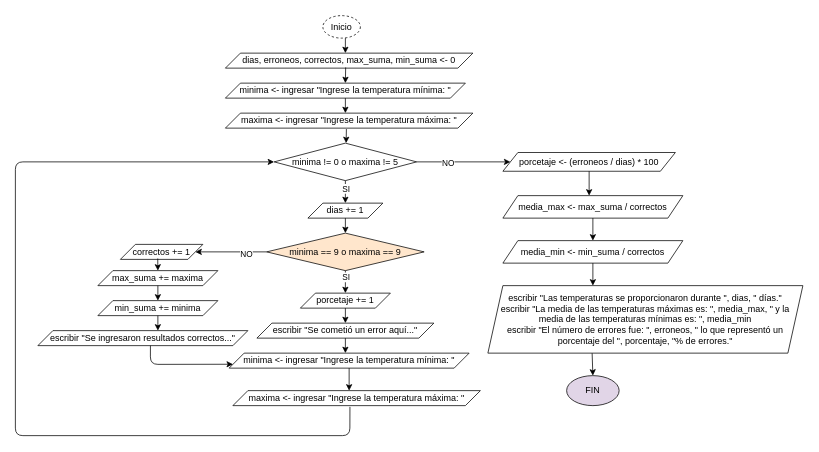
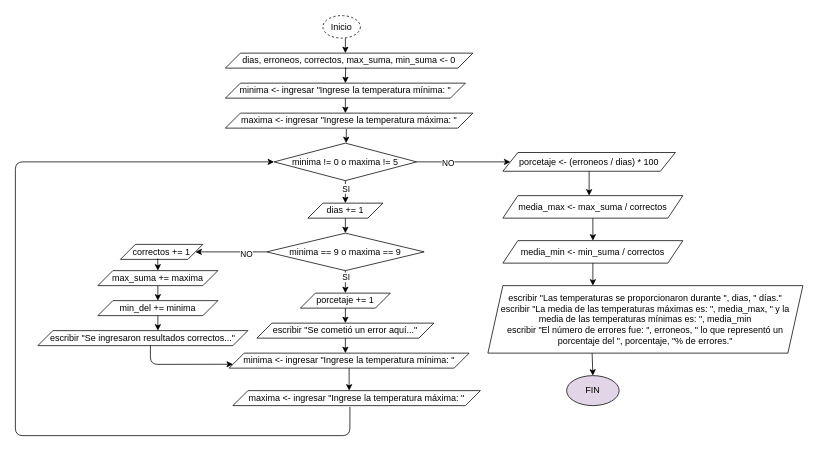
  <mxCell id="0" />
  <mxCell id="1" parent="0" />
  <mxCell id="2" value="Inicio" style="ellipse;whiteSpace=wrap;html=1;dashed=1;" vertex="1" parent="1"><mxGeometry x="430" y="20" width="50" height="30" as="geometry" /></mxCell>
  <mxCell id="3" value="" style="endArrow=classic;html=1;exitX=0.6;exitY=1;exitDx=0;exitDy=0;exitPerimeter=0;" edge="1" parent="1" source="2"><mxGeometry width="50" height="50" relative="1" as="geometry"><mxPoint x="460" y="110" as="sourcePoint" /><mxPoint x="460" y="70" as="targetPoint" /></mxGeometry></mxCell>
  <mxCell id="4" value="dias, erroneos, correctos, max_suma, min_suma &amp;lt;- 0" style="shape=parallelogram;perimeter=parallelogramPerimeter;whiteSpace=wrap;html=1;fixedSize=1;" vertex="1" parent="1"><mxGeometry x="300" y="70" width="330" height="20" as="geometry" /></mxCell>
  <mxCell id="5" value="" style="endArrow=classic;html=1;exitX=0.486;exitY=0.954;exitDx=0;exitDy=0;exitPerimeter=0;" edge="1" parent="1" source="4"><mxGeometry width="50" height="50" relative="1" as="geometry"><mxPoint x="470" y="200" as="sourcePoint" /><mxPoint x="460" y="110" as="targetPoint" /></mxGeometry></mxCell>
  <mxCell id="6" value="minima &amp;lt;- ingresar &quot;Ingrese la temperatura mínima: &quot;" style="shape=parallelogram;perimeter=parallelogramPerimeter;whiteSpace=wrap;html=1;fixedSize=1;" vertex="1" parent="1"><mxGeometry x="300" y="110" width="320" height="20" as="geometry" /></mxCell>
  <mxCell id="7" value="" style="endArrow=classic;html=1;exitX=0.5;exitY=1;exitDx=0;exitDy=0;" edge="1" parent="1" source="6"><mxGeometry width="50" height="50" relative="1" as="geometry"><mxPoint x="470" y="190" as="sourcePoint" /><mxPoint x="460" y="150" as="targetPoint" /></mxGeometry></mxCell>
  <mxCell id="8" value="maxima &amp;lt;- ingresar &quot;Ingrese la temperatura máxima: &quot;" style="shape=parallelogram;perimeter=parallelogramPerimeter;whiteSpace=wrap;html=1;fixedSize=1;" vertex="1" parent="1"><mxGeometry x="300" y="150" width="330" height="20" as="geometry" /></mxCell>
  <mxCell id="9" value="" style="endArrow=classic;html=1;exitX=0.489;exitY=1.062;exitDx=0;exitDy=0;exitPerimeter=0;" edge="1" parent="1" source="8"><mxGeometry width="50" height="50" relative="1" as="geometry"><mxPoint x="470" y="270" as="sourcePoint" /><mxPoint x="461" y="190" as="targetPoint" /></mxGeometry></mxCell>
  <mxCell id="10" value="minima != 0 o maxima != 5" style="rhombus;whiteSpace=wrap;html=1;" vertex="1" parent="1"><mxGeometry x="365" y="190" width="190" height="50" as="geometry" /></mxCell>
  <mxCell id="11" value="" style="endArrow=classic;html=1;exitX=0.5;exitY=1;exitDx=0;exitDy=0;" edge="1" parent="1" source="10"><mxGeometry width="50" height="50" relative="1" as="geometry"><mxPoint x="470" y="310" as="sourcePoint" /><mxPoint x="460" y="270" as="targetPoint" /></mxGeometry></mxCell>
  <mxCell id="12" value="SI" style="edgeLabel;html=1;align=center;verticalAlign=middle;resizable=0;points=[];" vertex="1" connectable="0" parent="11"><mxGeometry x="-0.365" relative="1" as="geometry"><mxPoint as="offset" /></mxGeometry></mxCell>
  <mxCell id="13" value="dias += 1" style="shape=parallelogram;perimeter=parallelogramPerimeter;whiteSpace=wrap;html=1;fixedSize=1;" vertex="1" parent="1"><mxGeometry x="410" y="270" width="100" height="20" as="geometry" /></mxCell>
  <mxCell id="14" value="" style="endArrow=classic;html=1;exitX=0.5;exitY=1;exitDx=0;exitDy=0;" edge="1" parent="1" source="13"><mxGeometry width="50" height="50" relative="1" as="geometry"><mxPoint x="440" y="370" as="sourcePoint" /><mxPoint x="460" y="310" as="targetPoint" /></mxGeometry></mxCell>
- <mxCell id="15" value="minima == 9 o maxima == 9" style="rhombus;whiteSpace=wrap;html=1;fillColor=#ffe6cc;" vertex="1" parent="1"><mxGeometry x="355" y="310" width="210" height="50" as="geometry" /></mxCell>
+ <mxCell id="15" value="minima == 9 o maxima == 9" style="rhombus;whiteSpace=wrap;html=1;" vertex="1" parent="1"><mxGeometry x="355" y="310" width="210" height="50" as="geometry" /></mxCell>
  <mxCell id="16" value="" style="endArrow=classic;html=1;exitX=0.5;exitY=1;exitDx=0;exitDy=0;" edge="1" parent="1" source="15"><mxGeometry width="50" height="50" relative="1" as="geometry"><mxPoint x="430" y="470" as="sourcePoint" /><mxPoint x="460" y="390" as="targetPoint" /></mxGeometry></mxCell>
  <mxCell id="17" value="SI" style="edgeLabel;html=1;align=center;verticalAlign=middle;resizable=0;points=[];" vertex="1" connectable="0" parent="16"><mxGeometry x="-0.474" relative="1" as="geometry"><mxPoint as="offset" /></mxGeometry></mxCell>
  <mxCell id="18" value="porcetaje += 1" style="shape=parallelogram;perimeter=parallelogramPerimeter;whiteSpace=wrap;html=1;fixedSize=1;" vertex="1" parent="1"><mxGeometry x="400" y="390" width="120" height="20" as="geometry" /></mxCell>
  <mxCell id="19" value="" style="endArrow=classic;html=1;exitX=0.5;exitY=1;exitDx=0;exitDy=0;" edge="1" parent="1" source="18"><mxGeometry width="50" height="50" relative="1" as="geometry"><mxPoint x="450" y="510" as="sourcePoint" /><mxPoint x="460" y="430" as="targetPoint" /></mxGeometry></mxCell>
  <mxCell id="20" value="escribir &quot;Se cometió un error aquí...&quot;" style="shape=parallelogram;perimeter=parallelogramPerimeter;whiteSpace=wrap;html=1;fixedSize=1;" vertex="1" parent="1"><mxGeometry x="342" y="430" width="236" height="20" as="geometry" /></mxCell>
  <mxCell id="21" value="" style="endArrow=classic;html=1;exitX=0;exitY=0.5;exitDx=0;exitDy=0;" edge="1" parent="1" source="15"><mxGeometry width="50" height="50" relative="1" as="geometry"><mxPoint x="360" y="400" as="sourcePoint" /><mxPoint x="260" y="335" as="targetPoint" /></mxGeometry></mxCell>
  <mxCell id="22" value="NO" style="edgeLabel;html=1;align=center;verticalAlign=middle;resizable=0;points=[];" vertex="1" connectable="0" parent="21"><mxGeometry x="-0.405" y="2" relative="1" as="geometry"><mxPoint as="offset" /></mxGeometry></mxCell>
  <mxCell id="23" value="correctos += 1" style="shape=parallelogram;perimeter=parallelogramPerimeter;whiteSpace=wrap;html=1;fixedSize=1;" vertex="1" parent="1"><mxGeometry x="160" y="325" width="110" height="20" as="geometry" /></mxCell>
  <mxCell id="24" value="" style="endArrow=classic;html=1;exitX=0.453;exitY=0.941;exitDx=0;exitDy=0;exitPerimeter=0;" edge="1" parent="1" source="23"><mxGeometry width="50" height="50" relative="1" as="geometry"><mxPoint x="300" y="440" as="sourcePoint" /><mxPoint x="210" y="360" as="targetPoint" /></mxGeometry></mxCell>
  <mxCell id="25" value="max_suma += maxima" style="shape=parallelogram;perimeter=parallelogramPerimeter;whiteSpace=wrap;html=1;fixedSize=1;" vertex="1" parent="1"><mxGeometry x="130" y="360" width="160" height="20" as="geometry" /></mxCell>
  <mxCell id="26" value="" style="endArrow=classic;html=1;exitX=0.5;exitY=1;exitDx=0;exitDy=0;" edge="1" parent="1" source="25"><mxGeometry width="50" height="50" relative="1" as="geometry"><mxPoint x="300" y="440" as="sourcePoint" /><mxPoint x="210" y="400" as="targetPoint" /></mxGeometry></mxCell>
- <mxCell id="27" value="min_suma += minima" style="shape=parallelogram;perimeter=parallelogramPerimeter;whiteSpace=wrap;html=1;fixedSize=1;" vertex="1" parent="1"><mxGeometry x="130" y="400" width="160" height="20" as="geometry" /></mxCell>
+ <mxCell id="27" value="min_del += minima" style="shape=parallelogram;perimeter=parallelogramPerimeter;whiteSpace=wrap;html=1;fixedSize=1;" vertex="1" parent="1"><mxGeometry x="130" y="400" width="160" height="20" as="geometry" /></mxCell>
  <mxCell id="28" value="" style="endArrow=classic;html=1;exitX=0.5;exitY=1;exitDx=0;exitDy=0;" edge="1" parent="1" source="27"><mxGeometry width="50" height="50" relative="1" as="geometry"><mxPoint x="300" y="500" as="sourcePoint" /><mxPoint x="210" y="440" as="targetPoint" /></mxGeometry></mxCell>
  <mxCell id="29" value="escribir &quot;Se ingresaron resultados correctos...&quot;" style="shape=parallelogram;perimeter=parallelogramPerimeter;whiteSpace=wrap;html=1;fixedSize=1;" vertex="1" parent="1"><mxGeometry x="50" y="440" width="280" height="20" as="geometry" /></mxCell>
  <mxCell id="30" value="" style="endArrow=classic;html=1;exitX=0.5;exitY=1;exitDx=0;exitDy=0;" edge="1" parent="1" source="20"><mxGeometry width="50" height="50" relative="1" as="geometry"><mxPoint x="270" y="550" as="sourcePoint" /><mxPoint x="460" y="470" as="targetPoint" /></mxGeometry></mxCell>
  <mxCell id="31" value="minima &amp;lt;- ingresar &quot;Ingrese la temperatura mínima: &quot;" style="shape=parallelogram;perimeter=parallelogramPerimeter;whiteSpace=wrap;html=1;fixedSize=1;" vertex="1" parent="1"><mxGeometry x="305" y="470" width="320" height="20" as="geometry" /></mxCell>
  <mxCell id="32" value="" style="endArrow=classic;html=1;exitX=0.5;exitY=1;exitDx=0;exitDy=0;" edge="1" parent="1" source="31"><mxGeometry width="50" height="50" relative="1" as="geometry"><mxPoint x="190" y="330" as="sourcePoint" /><mxPoint x="465" y="520" as="targetPoint" /></mxGeometry></mxCell>
  <mxCell id="33" value="maxima &amp;lt;- ingresar &quot;Ingrese la temperatura máxima: &quot;" style="shape=parallelogram;perimeter=parallelogramPerimeter;whiteSpace=wrap;html=1;fixedSize=1;" vertex="1" parent="1"><mxGeometry x="310" y="520" width="330" height="20" as="geometry" /></mxCell>
  <mxCell id="34" value="" style="endArrow=classic;html=1;exitX=0.536;exitY=1;exitDx=0;exitDy=0;exitPerimeter=0;entryX=0;entryY=0.75;entryDx=0;entryDy=0;" edge="1" parent="1" source="29" target="31"><mxGeometry width="50" height="50" relative="1" as="geometry"><mxPoint x="190" y="480" as="sourcePoint" /><mxPoint x="240" y="430" as="targetPoint" /><Array as="points"><mxPoint x="200" y="485" /></Array></mxGeometry></mxCell>
  <mxCell id="35" value="" style="endArrow=classic;html=1;exitX=0.473;exitY=1.083;exitDx=0;exitDy=0;exitPerimeter=0;entryX=0;entryY=0.5;entryDx=0;entryDy=0;" edge="1" parent="1" source="33" target="10"><mxGeometry width="50" height="50" relative="1" as="geometry"><mxPoint x="360" y="460" as="sourcePoint" /><mxPoint x="410" y="410" as="targetPoint" /><Array as="points"><mxPoint x="466" y="580" /><mxPoint x="20" y="580" /><mxPoint x="20" y="215" /></Array></mxGeometry></mxCell>
  <mxCell id="36" value="" style="endArrow=classic;html=1;exitX=1;exitY=0.5;exitDx=0;exitDy=0;" edge="1" parent="1" source="10"><mxGeometry width="50" height="50" relative="1" as="geometry"><mxPoint x="460" y="320" as="sourcePoint" /><mxPoint x="680" y="215" as="targetPoint" /></mxGeometry></mxCell>
  <mxCell id="37" value="NO" style="edgeLabel;html=1;align=center;verticalAlign=middle;resizable=0;points=[];" vertex="1" connectable="0" parent="36"><mxGeometry x="-0.338" y="-1" relative="1" as="geometry"><mxPoint as="offset" /></mxGeometry></mxCell>
  <mxCell id="38" value="porcetaje &amp;lt;- (erroneos / dias) * 100" style="shape=parallelogram;perimeter=parallelogramPerimeter;whiteSpace=wrap;html=1;fixedSize=1;" vertex="1" parent="1"><mxGeometry x="670" y="202.5" width="230" height="25" as="geometry" /></mxCell>
  <mxCell id="39" value="" style="endArrow=classic;html=1;exitX=0.5;exitY=1;exitDx=0;exitDy=0;" edge="1" parent="1" source="38"><mxGeometry width="50" height="50" relative="1" as="geometry"><mxPoint x="510" y="450" as="sourcePoint" /><mxPoint x="785" y="260" as="targetPoint" /></mxGeometry></mxCell>
  <mxCell id="40" value="media_max &amp;lt;- max_suma / correctos" style="shape=parallelogram;perimeter=parallelogramPerimeter;whiteSpace=wrap;html=1;fixedSize=1;" vertex="1" parent="1"><mxGeometry x="670" y="260" width="240" height="30" as="geometry" /></mxCell>
  <mxCell id="41" value="" style="endArrow=classic;html=1;exitX=0.5;exitY=1;exitDx=0;exitDy=0;" edge="1" parent="1" source="40"><mxGeometry width="50" height="50" relative="1" as="geometry"><mxPoint x="510" y="450" as="sourcePoint" /><mxPoint x="790" y="320" as="targetPoint" /></mxGeometry></mxCell>
  <mxCell id="42" value="media_min &amp;lt;- min_suma / correctos" style="shape=parallelogram;perimeter=parallelogramPerimeter;whiteSpace=wrap;html=1;fixedSize=1;" vertex="1" parent="1"><mxGeometry x="670" y="320" width="240" height="30" as="geometry" /></mxCell>
  <mxCell id="43" value="" style="endArrow=classic;html=1;exitX=0.5;exitY=1;exitDx=0;exitDy=0;" edge="1" parent="1" source="42"><mxGeometry width="50" height="50" relative="1" as="geometry"><mxPoint x="510" y="530" as="sourcePoint" /><mxPoint x="790" y="380" as="targetPoint" /></mxGeometry></mxCell>
  <mxCell id="44" value="escribir &quot;Las temperaturas se proporcionaron durante &quot;, dias, &quot; días.&quot;&lt;br&gt;escribir &quot;La media de las temperaturas máximas es: &quot;, media_max, &quot; y la media de las temperaturas mínimas es: &quot;, media_min&lt;br&gt;escribir &quot;El número de errores fue: &quot;, erroneos, &quot; lo que representó un porcentaje del &quot;, porcentaje, &quot;% de errores.&quot;" style="shape=parallelogram;perimeter=parallelogramPerimeter;whiteSpace=wrap;html=1;fixedSize=1;" vertex="1" parent="1"><mxGeometry x="650" y="380" width="420" height="90" as="geometry" /></mxCell>
  <mxCell id="45" value="" style="endArrow=classic;html=1;exitX=0.331;exitY=1.002;exitDx=0;exitDy=0;exitPerimeter=0;" edge="1" parent="1" source="44"><mxGeometry width="50" height="50" relative="1" as="geometry"><mxPoint x="920" y="480" as="sourcePoint" /><mxPoint x="790" y="500" as="targetPoint" /></mxGeometry></mxCell>
  <mxCell id="46" value="FIN" style="ellipse;whiteSpace=wrap;html=1;fillColor=#e1d5e7;" vertex="1" parent="1"><mxGeometry x="755" y="500" width="70" height="40" as="geometry" /></mxCell>
